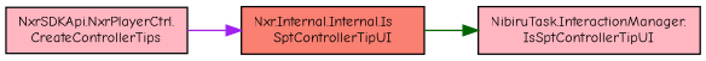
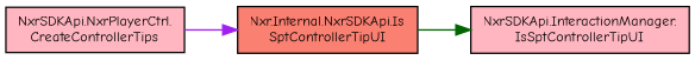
  digraph {
    fontname="Comic Neue"
    rankdir=RL
    node [color=black fillcolor=lightpink fontname="Comic Neue" fontsize=10 shape=record style=filled]
    edge [dir=back fontname="Comic Neue" fontsize=10 labelfontname=Helvetica labelfontsize=10 style=solid]
-   n1 [fontcolor=black height=0.2 label="NibiruTask.InteractionManager.\lIsSptControllerTipUI" width=0.4]
-   n2 [fillcolor=salmon height=0.2 label="Nxr.Internal.Internal.Is\lSptControllerTipUI" width=0.4]
+   n1 [fontcolor=black height=0.2 label="NxrSDKApi.InteractionManager.\lIsSptControllerTipUI" width=0.4]
+   n2 [fillcolor=salmon height=0.2 label="Nxr.Internal.NxrSDKApi.Is\lSptControllerTipUI" width=0.4]
    n3 [height=0.2 label="NxrSDKApi.NxrPlayerCtrl.\lCreateControllerTips" width=0.4]
    n1 -> n2 [color=darkgreen]
    n2 -> n3 [color=purple]
  }
